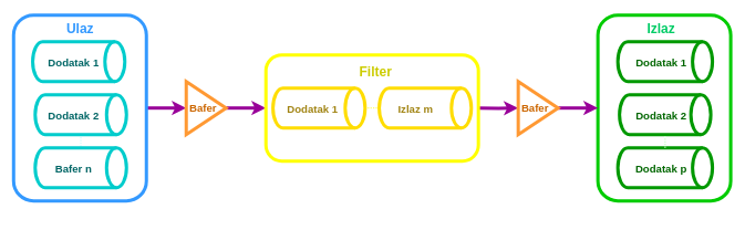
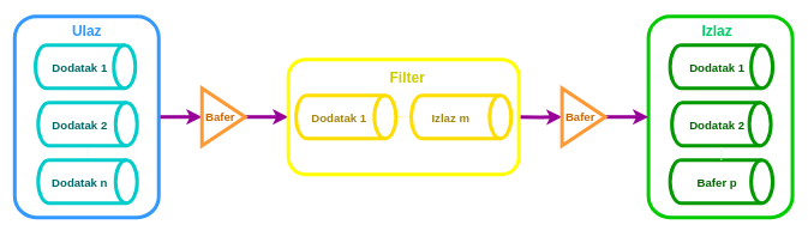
  <mxCell id="0" />
  <mxCell id="1" parent="0" />
  <mxCell id="2" style="edgeStyle=orthogonalEdgeStyle;rounded=0;orthogonalLoop=1;jettySize=auto;html=1;exitX=1;exitY=0.5;exitDx=0;exitDy=0;entryX=0;entryY=0.5;entryDx=0;entryDy=0;strokeWidth=5;strokeColor=#990099;" parent="1" source="3" target="7" edge="1"><mxGeometry relative="1" as="geometry" /></mxCell>
  <mxCell id="3" value="" style="rounded=1;whiteSpace=wrap;html=1;fillColor=none;strokeColor=#3399FF;strokeWidth=5;" parent="1" vertex="1"><mxGeometry x="20" y="22" width="200" height="280" as="geometry" /></mxCell>
  <mxCell id="4" style="edgeStyle=orthogonalEdgeStyle;rounded=0;orthogonalLoop=1;jettySize=auto;html=1;exitX=1;exitY=0.5;exitDx=0;exitDy=0;entryX=0;entryY=0.5;entryDx=0;entryDy=0;strokeColor=#990099;strokeWidth=5;" parent="1" target="9" edge="1"><mxGeometry relative="1" as="geometry"><mxPoint x="720" y="162" as="sourcePoint" /></mxGeometry></mxCell>
  <mxCell id="5" value="" style="rounded=1;whiteSpace=wrap;html=1;fillColor=none;strokeWidth=5;strokeColor=#00CC00;fontColor=#006633;" parent="1" vertex="1"><mxGeometry x="900" y="22" width="200" height="280" as="geometry" /></mxCell>
  <mxCell id="6" style="edgeStyle=orthogonalEdgeStyle;rounded=0;orthogonalLoop=1;jettySize=auto;html=1;exitX=1;exitY=0.5;exitDx=0;exitDy=0;entryX=0;entryY=0.5;entryDx=0;entryDy=0;strokeColor=#990099;strokeWidth=5;" parent="1" source="7" target="18" edge="1"><mxGeometry relative="1" as="geometry"><mxPoint x="360" y="162" as="sourcePoint" /></mxGeometry></mxCell>
  <mxCell id="7" value="" style="triangle;whiteSpace=wrap;html=1;strokeColor=#FF9933;strokeWidth=5;fillColor=none;" parent="1" vertex="1"><mxGeometry x="280" y="122" width="60" height="80" as="geometry" /></mxCell>
  <mxCell id="8" style="edgeStyle=orthogonalEdgeStyle;rounded=0;orthogonalLoop=1;jettySize=auto;html=1;exitX=1;exitY=0.5;exitDx=0;exitDy=0;entryX=0;entryY=0.5;entryDx=0;entryDy=0;strokeColor=#990099;strokeWidth=5;" parent="1" source="9" target="5" edge="1"><mxGeometry relative="1" as="geometry" /></mxCell>
  <mxCell id="9" value="" style="triangle;whiteSpace=wrap;html=1;strokeColor=#FF9933;strokeWidth=5;fillColor=none;" parent="1" vertex="1"><mxGeometry x="780" y="122" width="60" height="80" as="geometry" /></mxCell>
  <mxCell id="10" value="" style="shape=cylinder3;whiteSpace=wrap;html=1;boundedLbl=1;backgroundOutline=1;size=15;strokeColor=#00CCCC;strokeWidth=5;fillColor=none;rotation=90;" parent="1" vertex="1"><mxGeometry x="88.13" y="22.63" width="60" height="138.75" as="geometry" /></mxCell>
  <mxCell id="11" style="edgeStyle=orthogonalEdgeStyle;rounded=0;orthogonalLoop=1;jettySize=auto;html=1;exitX=1;exitY=0.5;exitDx=0;exitDy=0;exitPerimeter=0;entryX=0;entryY=0.5;entryDx=0;entryDy=0;entryPerimeter=0;dashed=1;dashPattern=1 1;strokeColor=#CCFFFF;strokeWidth=2;fontSize=16;fontColor=#99CCFF;endArrow=none;endFill=0;" parent="1" source="12" target="13" edge="1"><mxGeometry relative="1" as="geometry" /></mxCell>
  <mxCell id="12" value="" style="shape=cylinder3;whiteSpace=wrap;html=1;boundedLbl=1;backgroundOutline=1;size=15;strokeColor=#00CCCC;strokeWidth=5;fillColor=none;rotation=90;" parent="1" vertex="1"><mxGeometry x="91.25" y="103.25" width="60" height="137.5" as="geometry" /></mxCell>
  <mxCell id="13" value="" style="shape=cylinder3;whiteSpace=wrap;html=1;boundedLbl=1;backgroundOutline=1;size=15;strokeColor=#00CCCC;strokeWidth=5;fillColor=none;rotation=90;" parent="1" vertex="1"><mxGeometry x="91.25" y="183.25" width="60" height="137.5" as="geometry" /></mxCell>
  <mxCell id="14" value="" style="shape=cylinder3;whiteSpace=wrap;html=1;boundedLbl=1;backgroundOutline=1;size=15;strokeColor=#009900;strokeWidth=5;fillColor=none;rotation=90;fontColor=#009900;" parent="1" vertex="1"><mxGeometry x="971.25" y="20.75" width="60" height="142.5" as="geometry" /></mxCell>
  <mxCell id="15" value="" style="shape=cylinder3;whiteSpace=wrap;html=1;boundedLbl=1;backgroundOutline=1;size=15;strokeColor=#009900;strokeWidth=5;fillColor=none;rotation=90;fontColor=#009900;" parent="1" vertex="1"><mxGeometry x="971.25" y="103.25" width="60" height="137.5" as="geometry" /></mxCell>
  <mxCell id="16" value="" style="shape=cylinder3;whiteSpace=wrap;html=1;boundedLbl=1;backgroundOutline=1;size=15;strokeColor=#009900;strokeWidth=5;fillColor=none;rotation=90;fontColor=#009900;" parent="1" vertex="1"><mxGeometry x="971.25" y="180.75" width="60" height="142.5" as="geometry" /></mxCell>
  <mxCell id="17" value="" style="group" parent="1" vertex="1" connectable="0"><mxGeometry x="400" y="82" width="320" height="160" as="geometry" /></mxCell>
  <mxCell id="18" value="" style="rounded=1;whiteSpace=wrap;html=1;fillColor=none;strokeColor=#FFFF00;strokeWidth=5;" parent="17" vertex="1"><mxGeometry width="320" height="160" as="geometry" /></mxCell>
  <mxCell id="19" value="&lt;b&gt;&lt;font&gt;Filter&lt;/font&gt;&lt;/b&gt;" style="text;html=1;align=center;verticalAlign=middle;resizable=0;points=[];autosize=1;strokeColor=none;fillColor=none;fontSize=20;fontColor=#CCCC00;" parent="17" vertex="1"><mxGeometry x="130" y="5" width="70" height="40" as="geometry" /></mxCell>
  <mxCell id="20" style="edgeStyle=orthogonalEdgeStyle;rounded=0;orthogonalLoop=1;jettySize=auto;html=1;exitX=0.5;exitY=0;exitDx=0;exitDy=0;exitPerimeter=0;entryX=0.5;entryY=1;entryDx=0;entryDy=0;entryPerimeter=0;dashed=1;dashPattern=1 1;strokeColor=#FFFF66;strokeWidth=2;fontSize=16;fontColor=#99CCFF;endArrow=none;endFill=0;" parent="17" source="21" target="22" edge="1"><mxGeometry relative="1" as="geometry" /></mxCell>
  <mxCell id="21" value="" style="shape=cylinder3;whiteSpace=wrap;html=1;boundedLbl=1;backgroundOutline=1;size=15;strokeColor=#FFDD00;strokeWidth=5;fillColor=none;rotation=90;" parent="17" vertex="1"><mxGeometry x="50" y="10.63" width="60" height="138.75" as="geometry" /></mxCell>
  <mxCell id="22" value="" style="shape=cylinder3;whiteSpace=wrap;html=1;boundedLbl=1;backgroundOutline=1;size=15;strokeColor=#FFDD00;strokeWidth=5;fillColor=none;rotation=90;" parent="17" vertex="1"><mxGeometry x="210" y="10.63" width="60" height="138.75" as="geometry" /></mxCell>
  <mxCell id="23" value="&lt;b&gt;&lt;font style=&quot;font-size: 16px;&quot;&gt;Dodatak 1&lt;/font&gt;&lt;/b&gt;" style="text;html=1;align=center;verticalAlign=middle;resizable=0;points=[];autosize=1;strokeColor=none;fillColor=none;fontSize=20;fontColor=#A18413;" parent="17" vertex="1"><mxGeometry x="20.004" y="60" width="100" height="40" as="geometry" /></mxCell>
  <mxCell id="24" value="&lt;b&gt;&lt;font style=&quot;font-size: 16px;&quot;&gt;Izlaz m&lt;/font&gt;&lt;/b&gt;" style="text;html=1;align=center;verticalAlign=middle;resizable=0;points=[];autosize=1;strokeColor=none;fillColor=none;fontSize=20;fontColor=#A18413;" parent="17" vertex="1"><mxGeometry x="169.997" y="60" width="110" height="40" as="geometry" /></mxCell>
  <mxCell id="25" value="&lt;b&gt;&lt;font style=&quot;font-size: 16px;&quot;&gt;Bafer&lt;/font&gt;&lt;/b&gt;" style="text;html=1;align=center;verticalAlign=middle;resizable=0;points=[];autosize=1;strokeColor=none;fillColor=none;fontColor=#CC6600;" parent="1" vertex="1"><mxGeometry x="275" y="147" width="60" height="30" as="geometry" /></mxCell>
  <mxCell id="26" value="&lt;b&gt;&lt;font style=&quot;font-size: 16px;&quot;&gt;Bafer&lt;/font&gt;&lt;/b&gt;" style="text;html=1;align=center;verticalAlign=middle;resizable=0;points=[];autosize=1;strokeColor=none;fillColor=none;fontColor=#CC6600;" parent="1" vertex="1"><mxGeometry x="775" y="147" width="60" height="30" as="geometry" /></mxCell>
  <mxCell id="27" value="&lt;b&gt;&lt;font&gt;Ulaz&lt;/font&gt;&lt;/b&gt;" style="text;html=1;align=center;verticalAlign=middle;resizable=0;points=[];autosize=1;strokeColor=none;fillColor=none;fontSize=20;fontColor=#3399FF;" parent="1" vertex="1"><mxGeometry x="90" y="22" width="60" height="40" as="geometry" /></mxCell>
  <mxCell id="28" value="&lt;b&gt;&lt;font&gt;Izlaz&lt;/font&gt;&lt;/b&gt;" style="text;html=1;align=center;verticalAlign=middle;resizable=0;points=[];autosize=1;strokeColor=none;fillColor=none;fontSize=20;fontColor=#00CC66;" parent="1" vertex="1"><mxGeometry x="960" y="22" width="70" height="40" as="geometry" /></mxCell>
  <mxCell id="29" value="&lt;b&gt;&lt;font style=&quot;font-size: 16px;&quot;&gt;Dodatak 1&lt;/font&gt;&lt;/b&gt;" style="text;html=1;align=center;verticalAlign=middle;resizable=0;points=[];autosize=1;strokeColor=none;fillColor=none;fontSize=20;fontColor=#006666;" parent="1" vertex="1"><mxGeometry x="60" y="72" width="100" height="40" as="geometry" /></mxCell>
  <mxCell id="30" value="&lt;b&gt;&lt;font style=&quot;font-size: 16px;&quot;&gt;Dodatak 2&lt;/font&gt;&lt;/b&gt;" style="text;html=1;align=center;verticalAlign=middle;resizable=0;points=[];autosize=1;strokeColor=none;fillColor=none;fontSize=20;fontColor=#006666;" parent="1" vertex="1"><mxGeometry x="60" y="152" width="100" height="40" as="geometry" /></mxCell>
- <mxCell id="31" value="&lt;b&gt;&lt;font style=&quot;font-size: 16px;&quot;&gt;Bafer n&lt;/font&gt;&lt;/b&gt;" style="text;html=1;align=center;verticalAlign=middle;resizable=0;points=[];autosize=1;strokeColor=none;fillColor=none;fontSize=20;fontColor=#006666;" parent="1" vertex="1"><mxGeometry x="60" y="232" width="100" height="40" as="geometry" /></mxCell>
+ <mxCell id="31" value="&lt;b&gt;&lt;font style=&quot;font-size: 16px;&quot;&gt;Dodatak n&lt;/font&gt;&lt;/b&gt;" style="text;html=1;align=center;verticalAlign=middle;resizable=0;points=[];autosize=1;strokeColor=none;fillColor=none;fontSize=20;fontColor=#006666;" parent="1" vertex="1"><mxGeometry x="60" y="232" width="100" height="40" as="geometry" /></mxCell>
  <mxCell id="32" value="&lt;b&gt;&lt;font style=&quot;font-size: 16px;&quot;&gt;Dodatak 1&lt;/font&gt;&lt;/b&gt;" style="text;html=1;align=center;verticalAlign=middle;resizable=0;points=[];autosize=1;strokeColor=none;fillColor=none;fontSize=20;fontColor=#006600;" parent="1" vertex="1"><mxGeometry x="945" y="72" width="100" height="40" as="geometry" /></mxCell>
  <mxCell id="33" value="&lt;b&gt;&lt;font style=&quot;font-size: 16px;&quot;&gt;Dodatak 2&lt;/font&gt;&lt;/b&gt;" style="text;html=1;align=center;verticalAlign=middle;resizable=0;points=[];autosize=1;strokeColor=none;fillColor=none;fontSize=20;fontColor=#006600;" parent="1" vertex="1"><mxGeometry x="945" y="152" width="100" height="40" as="geometry" /></mxCell>
- <mxCell id="34" value="&lt;b&gt;&lt;font style=&quot;font-size: 16px;&quot;&gt;Dodatak p&lt;/font&gt;&lt;/b&gt;" style="text;html=1;align=center;verticalAlign=middle;resizable=0;points=[];autosize=1;strokeColor=none;fillColor=none;fontSize=20;fontColor=#006600;" parent="1" vertex="1"><mxGeometry x="945" y="232" width="100" height="40" as="geometry" /></mxCell>
+ <mxCell id="34" value="&lt;b&gt;&lt;font style=&quot;font-size: 16px;&quot;&gt;Bafer p&lt;/font&gt;&lt;/b&gt;" style="text;html=1;align=center;verticalAlign=middle;resizable=0;points=[];autosize=1;strokeColor=none;fillColor=none;fontSize=20;fontColor=#006600;" parent="1" vertex="1"><mxGeometry x="945" y="232" width="100" height="40" as="geometry" /></mxCell>
  <mxCell id="35" value="" style="endArrow=none;dashed=1;html=1;dashPattern=1 1;strokeWidth=2;rounded=0;strokeColor=#CCFFCC;fontSize=16;fontColor=#99FFFF;entryX=1;entryY=0.5;entryDx=0;entryDy=0;entryPerimeter=0;exitX=0;exitY=0.5;exitDx=0;exitDy=0;exitPerimeter=0;" parent="1" source="16" target="15" edge="1"><mxGeometry width="50" height="50" relative="1" as="geometry"><mxPoint x="930" y="212" as="sourcePoint" /><mxPoint x="980" y="162" as="targetPoint" /></mxGeometry></mxCell>
